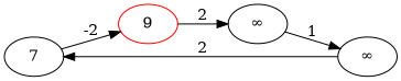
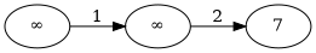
  strict digraph {
    rankdir=LR
    n1 [label=7]
-   n2 [color=red label=9]
    n3 [label="∞"]
    n4 [label="∞"]
-   n1 -> n2 [label=-2]
-   n2 -> n3 [label=2]
    n3 -> n4 [label=1]
    n4 -> n1 [label=2]
  }
